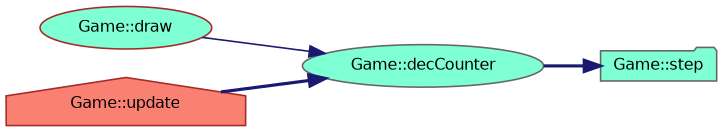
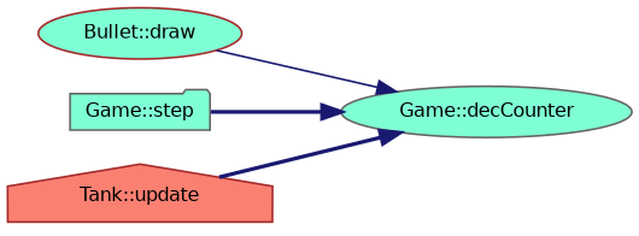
  digraph {
    rankdir=RL
    node [color=gray40 fillcolor=aquamarine fontname=Helvetica fontsize=10 shape=ellipse style=filled]
    edge [color=midnightblue dir=back fontname=Helvetica fontsize=10 labelfontname=Helvetica labelfontsize=10 style=bold]
    n1 [fontcolor=black height=0.2 label="Game::decCounter" width=0.4]
-   n2 [color=brown height=0.2 label="Game::draw" width=0.4]
+   n2 [color=brown height=0.2 label="Bullet::draw" width=0.4]
    n3 [height=0.2 label="Game::step" shape=folder width=0.4]
-   n4 [color=brown fillcolor=salmon height=0.2 label="Game::update" shape=house width=0.4]
+   n4 [color=brown fillcolor=salmon height=0.2 label="Tank::update" shape=house width=0.4]
    n1 -> n2 [style=solid]
-   n3 -> n1
+   n1 -> n3
    n1 -> n4
  }
